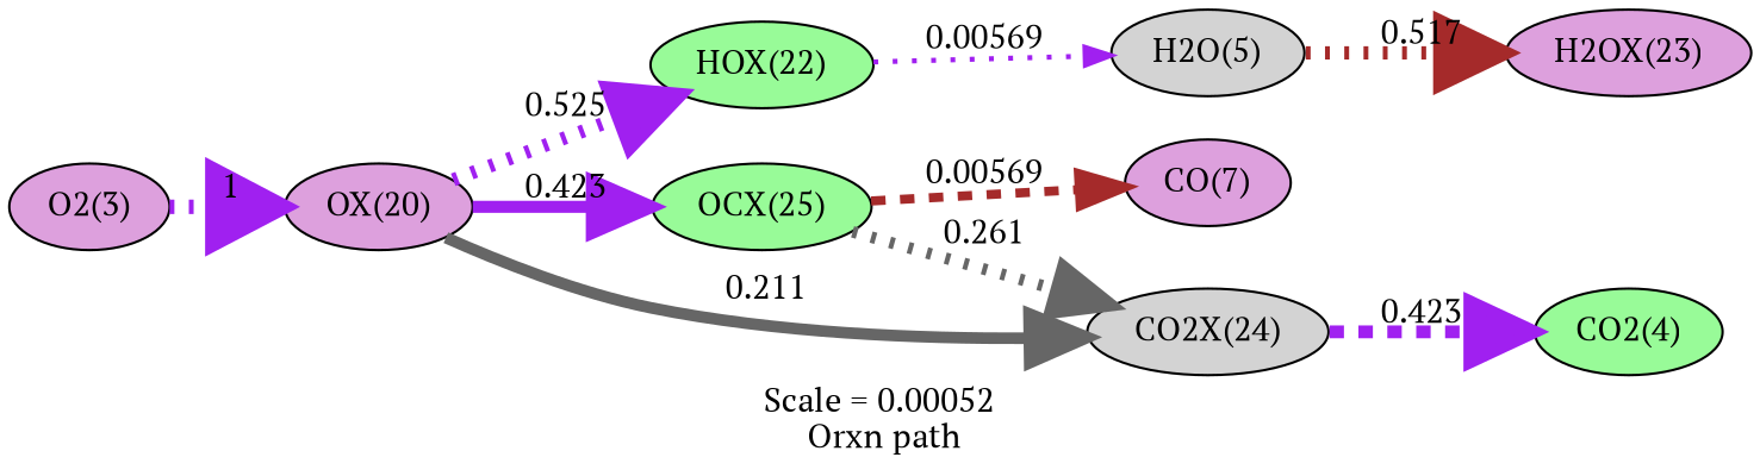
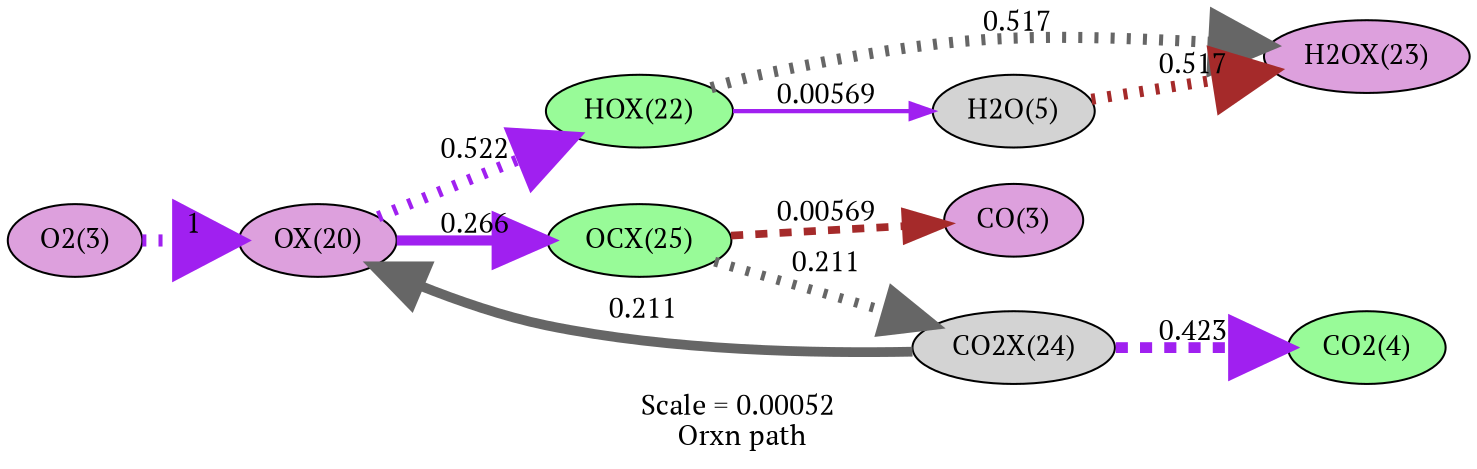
  digraph {
    fontname="PT Serif"
    label="Scale = 0.00052\l Orxn path"
    rankdir=LR
    node [fillcolor=plum fontname="PT Serif" style=filled]
    edge [arrowsize=2.75 color=purple fontname="PT Serif" penwidth=4.83 style=dotted]
    n1 [label="O2(3)"]
    n2 [label="OX(20)"]
    n3 [fillcolor=palegreen label="HOX(22)"]
    n4 [fillcolor=palegreen label="OCX(25)"]
    n5 [fillcolor=lightgrey label="CO2X(24)"]
    n6 [fillcolor=lightgrey label="H2O(5)"]
    n7 [label="H2OX(23)"]
-   n8 [label="CO(7)"]
+   n8 [label="CO(3)"]
    n9 [fillcolor=palegreen label="CO2(4)"]
    n1 -> n2 [arrowsize=3 label=" 1" penwidth=6]
-   n2 -> n3 [label=" 0.525" penwidth=5.51]
-   n2 -> n4 [arrowsize=2.5 label=" 0.423" penwidth=5 style=bold]
-   n2 -> n5 [arrowsize=2.41 color=gray40 label=" 0.211" style=bold]
-   n3 -> n6 [arrowsize=1.05 label=" 0.00569" penwidth=2.1]
-   n4 -> n5 [arrowsize=2.41 color=gray40 label=" 0.261"]
+   n2 -> n3 [label=" 0.522" penwidth=5.51]
+   n2 -> n4 [arrowsize=2.5 label=" 0.266" penwidth=5 style=bold]
+   n5 -> n2 [arrowsize=2.41 color=gray40 label=" 0.211" style=bold]
+   n3 -> n6 [arrowsize=1.05 label=" 0.00569" penwidth=2.1 style=bold]
+   n3 -> n7 [color=gray40 label=" 0.517" penwidth=5.5]
+   n4 -> n5 [arrowsize=2.41 color=gray40 label=" 0.211"]
    n4 -> n8 [arrowsize=1.91 color=brown label=" 0.00569" penwidth=3.81 style=dashed]
    n5 -> n9 [arrowsize=2.67 label=" 0.423" penwidth=5.35 style=dashed]
    n6 -> n7 [color=brown label=" 0.517" penwidth=5.5]
  }
